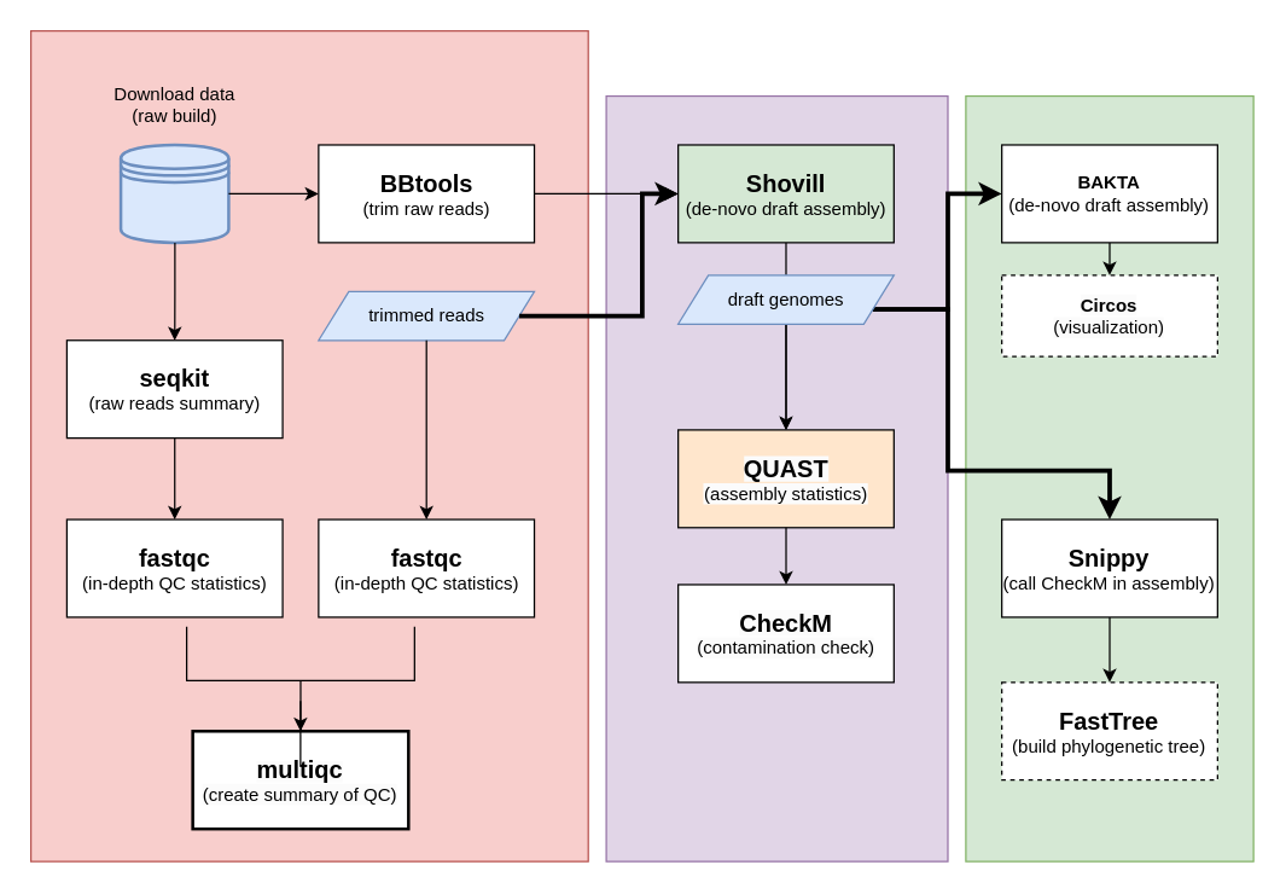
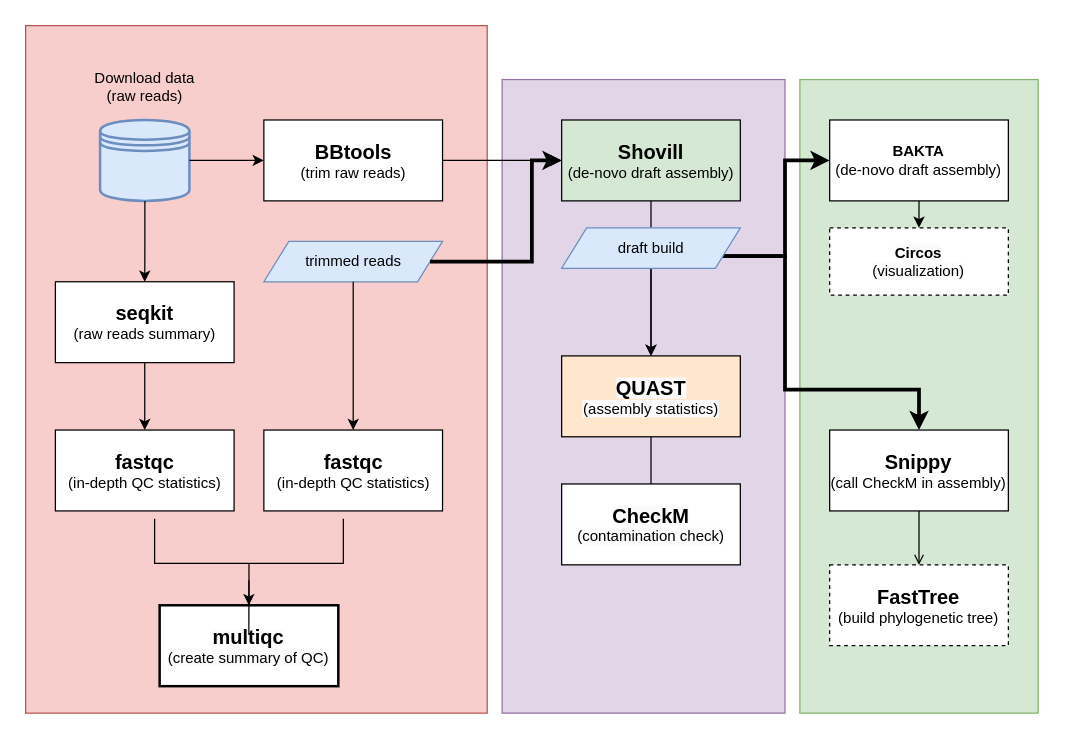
  <mxCell id="0" />
  <mxCell id="1" parent="0" />
  <mxCell id="2" value="" style="group" vertex="1" connectable="0" parent="1"><mxGeometry y="20" width="810" height="550" as="geometry" x="20" /></mxCell>
  <mxCell id="3" value="" style="rounded=0;whiteSpace=wrap;html=1;fillColor=#d5e8d4;strokeColor=#82b366;" vertex="1" parent="2"><mxGeometry x="619.412" y="43.137" width="190.588" height="506.863" as="geometry" /></mxCell>
  <mxCell id="4" value="" style="rounded=0;whiteSpace=wrap;html=1;fillColor=#e1d5e7;strokeColor=#9673a6;" vertex="1" parent="2"><mxGeometry x="381.176" y="43.137" width="226.324" height="506.863" as="geometry" /></mxCell>
  <mxCell id="5" value="" style="rounded=0;whiteSpace=wrap;html=1;fillColor=#f8cecc;strokeColor=#b85450;" vertex="1" parent="2"><mxGeometry width="369.265" height="550" as="geometry" /></mxCell>
  <mxCell id="6" value="" style="shape=datastore;whiteSpace=wrap;html=1;fillColor=#dae8fc;strokeColor=#6c8ebf;strokeWidth=2;" vertex="1" parent="2"><mxGeometry x="59.559" y="75.49" width="71.471" height="64.706" as="geometry" /></mxCell>
- <mxCell id="7" value="Download data&lt;br&gt;(raw build)" style="text;html=1;strokeColor=none;fillColor=none;align=center;verticalAlign=middle;whiteSpace=wrap;rounded=0;" vertex="1" parent="2"><mxGeometry x="41.691" y="32.353" width="107.206" height="32.353" as="geometry" /></mxCell>
+ <mxCell id="7" value="Download data&lt;br&gt;(raw reads)" style="text;html=1;strokeColor=none;fillColor=none;align=center;verticalAlign=middle;whiteSpace=wrap;rounded=0;" vertex="1" parent="2"><mxGeometry x="41.691" y="32.353" width="107.206" height="32.353" as="geometry" /></mxCell>
  <mxCell id="8" value="&lt;b&gt;&lt;font style=&quot;font-size: 16px;&quot;&gt;seqkit&lt;/font&gt;&lt;/b&gt;&lt;br&gt;(raw reads summary)" style="whiteSpace=wrap;html=1;" vertex="1" parent="2"><mxGeometry x="23.824" y="204.902" width="142.941" height="64.706" as="geometry" /></mxCell>
  <mxCell id="9" value="" style="edgeStyle=orthogonalEdgeStyle;rounded=0;orthogonalLoop=1;jettySize=auto;html=1;" edge="1" parent="2" source="6" target="8"><mxGeometry relative="1" as="geometry" /></mxCell>
  <mxCell id="10" value="&lt;b style=&quot;border-color: var(--border-color);&quot;&gt;&lt;font style=&quot;border-color: var(--border-color); font-size: 16px;&quot;&gt;fastqc&lt;/font&gt;&lt;/b&gt;&lt;br style=&quot;border-color: var(--border-color);&quot;&gt;(in-depth QC statistics)" style="whiteSpace=wrap;html=1;" vertex="1" parent="2"><mxGeometry x="23.824" y="323.529" width="142.941" height="64.706" as="geometry" /></mxCell>
  <mxCell id="11" value="" style="edgeStyle=orthogonalEdgeStyle;rounded=0;orthogonalLoop=1;jettySize=auto;html=1;" edge="1" parent="2" source="8" target="10"><mxGeometry relative="1" as="geometry" /></mxCell>
  <mxCell id="12" value="&lt;b style=&quot;border-color: var(--border-color);&quot;&gt;&lt;font style=&quot;border-color: var(--border-color); font-size: 16px;&quot;&gt;BBtools&lt;/font&gt;&lt;/b&gt;&lt;br style=&quot;border-color: var(--border-color);&quot;&gt;(trim raw reads)" style="whiteSpace=wrap;html=1;" vertex="1" parent="2"><mxGeometry x="190.588" y="75.49" width="142.941" height="64.706" as="geometry" /></mxCell>
  <mxCell id="13" value="" style="edgeStyle=orthogonalEdgeStyle;rounded=0;orthogonalLoop=1;jettySize=auto;html=1;" edge="1" parent="2" source="6" target="12"><mxGeometry relative="1" as="geometry" /></mxCell>
  <mxCell id="14" value="trimmed reads" style="shape=parallelogram;perimeter=parallelogramPerimeter;whiteSpace=wrap;html=1;fixedSize=1;fillColor=#dae8fc;strokeColor=#6c8ebf;" vertex="1" parent="2"><mxGeometry x="190.588" y="172.549" width="142.941" height="32.353" as="geometry" /></mxCell>
  <mxCell id="15" value="" style="edgeStyle=orthogonalEdgeStyle;rounded=0;orthogonalLoop=1;jettySize=auto;html=1;" edge="1" parent="2" source="12" target="21"><mxGeometry relative="1" as="geometry" /></mxCell>
  <mxCell id="16" value="&lt;b style=&quot;border-color: var(--border-color);&quot;&gt;&lt;font style=&quot;border-color: var(--border-color); font-size: 16px;&quot;&gt;fastqc&lt;/font&gt;&lt;/b&gt;&lt;br style=&quot;border-color: var(--border-color);&quot;&gt;(in-depth QC statistics)" style="whiteSpace=wrap;html=1;" vertex="1" parent="2"><mxGeometry x="190.588" y="323.529" width="142.941" height="64.706" as="geometry" /></mxCell>
  <mxCell id="17" value="" style="edgeStyle=orthogonalEdgeStyle;rounded=0;orthogonalLoop=1;jettySize=auto;html=1;" edge="1" parent="2" source="14" target="16"><mxGeometry relative="1" as="geometry" /></mxCell>
  <mxCell id="18" value="" style="strokeWidth=1;html=1;shape=mxgraph.flowchart.annotation_2;align=left;labelPosition=right;pointerEvents=1;rotation=-90;" vertex="1" parent="2"><mxGeometry x="142.941" y="354.804" width="71.471" height="150.98" as="geometry" /></mxCell>
  <mxCell id="19" value="&lt;b style=&quot;border-color: var(--border-color); color: rgb(0, 0, 0); font-family: Helvetica; font-size: 12px; font-style: normal; font-variant-ligatures: normal; font-variant-caps: normal; letter-spacing: normal; orphans: 2; text-indent: 0px; text-transform: none; widows: 2; word-spacing: 0px; -webkit-text-stroke-width: 0px; background-color: rgb(251, 251, 251); text-decoration-thickness: initial; text-decoration-style: initial; text-decoration-color: initial;&quot;&gt;&lt;font style=&quot;border-color: var(--border-color); font-size: 16px;&quot;&gt;multiqc&lt;/font&gt;&lt;/b&gt;&lt;br style=&quot;border-color: var(--border-color); color: rgb(0, 0, 0); font-family: Helvetica; font-size: 12px; font-style: normal; font-variant-ligatures: normal; font-variant-caps: normal; font-weight: 400; letter-spacing: normal; orphans: 2; text-indent: 0px; text-transform: none; widows: 2; word-spacing: 0px; -webkit-text-stroke-width: 0px; background-color: rgb(251, 251, 251); text-decoration-thickness: initial; text-decoration-style: initial; text-decoration-color: initial;&quot;&gt;&lt;span style=&quot;color: rgb(0, 0, 0); font-family: Helvetica; font-size: 12px; font-style: normal; font-variant-ligatures: normal; font-variant-caps: normal; font-weight: 400; letter-spacing: normal; orphans: 2; text-indent: 0px; text-transform: none; widows: 2; word-spacing: 0px; -webkit-text-stroke-width: 0px; background-color: rgb(251, 251, 251); text-decoration-thickness: initial; text-decoration-style: initial; text-decoration-color: initial; float: none; display: inline !important;&quot;&gt;(create summary of QC)&lt;/span&gt;" style="whiteSpace=wrap;html=1;align=center;strokeWidth=2;" vertex="1" parent="2"><mxGeometry x="107.206" y="463.725" width="142.941" height="64.706" as="geometry" /></mxCell>
  <mxCell id="20" value="" style="edgeStyle=orthogonalEdgeStyle;rounded=0;orthogonalLoop=1;jettySize=auto;html=1;" edge="1" parent="2" source="18" target="19"><mxGeometry relative="1" as="geometry" /></mxCell>
  <mxCell id="21" value="&lt;span style=&quot;font-size: 16px;&quot;&gt;&lt;b&gt;Shovill&lt;/b&gt;&lt;/span&gt;&lt;br style=&quot;border-color: var(--border-color);&quot;&gt;(de-novo draft assembly)" style="whiteSpace=wrap;html=1;fillColor=#d5e8d4;" vertex="1" parent="2"><mxGeometry x="428.824" y="75.49" width="142.941" height="64.706" as="geometry" /></mxCell>
  <mxCell id="22" value="" style="edgeStyle=orthogonalEdgeStyle;rounded=0;orthogonalLoop=1;jettySize=auto;html=1;strokeWidth=3;entryX=0;entryY=0.5;entryDx=0;entryDy=0;" edge="1" parent="2" source="14" target="21"><mxGeometry relative="1" as="geometry"><Array as="points"><mxPoint x="405.0" y="188.725" /><mxPoint x="405.0" y="107.843" /></Array></mxGeometry></mxCell>
  <mxCell id="23" value="" style="edgeStyle=orthogonalEdgeStyle;rounded=0;orthogonalLoop=1;jettySize=auto;html=1;" edge="1" parent="2" source="36" target="31"><mxGeometry relative="1" as="geometry" /></mxCell>
  <mxCell id="24" value="&lt;span style=&quot;border-color: var(--border-color); color: rgb(0, 0, 0); font-family: Helvetica; font-style: normal; font-variant-ligatures: normal; font-variant-caps: normal; font-weight: 400; letter-spacing: normal; orphans: 2; text-align: center; text-indent: 0px; text-transform: none; widows: 2; word-spacing: 0px; -webkit-text-stroke-width: 0px; text-decoration-thickness: initial; text-decoration-style: initial; text-decoration-color: initial; background-color: rgb(251, 251, 251); font-size: 16px;&quot;&gt;&lt;b style=&quot;border-color: var(--border-color);&quot;&gt;CheckM&lt;/b&gt;&lt;/span&gt;&lt;br style=&quot;border-color: var(--border-color); color: rgb(0, 0, 0); font-family: Helvetica; font-size: 12px; font-style: normal; font-variant-ligatures: normal; font-variant-caps: normal; font-weight: 400; letter-spacing: normal; orphans: 2; text-align: center; text-indent: 0px; text-transform: none; widows: 2; word-spacing: 0px; -webkit-text-stroke-width: 0px; text-decoration-thickness: initial; text-decoration-style: initial; text-decoration-color: initial; background-color: rgb(251, 251, 251);&quot;&gt;&lt;span style=&quot;border-color: var(--border-color); color: rgb(0, 0, 0); font-family: Helvetica; font-size: 12px; font-style: normal; font-variant-ligatures: normal; font-variant-caps: normal; font-weight: 400; letter-spacing: normal; orphans: 2; text-align: center; text-indent: 0px; text-transform: none; widows: 2; word-spacing: 0px; -webkit-text-stroke-width: 0px; text-decoration-thickness: initial; text-decoration-style: initial; text-decoration-color: initial; background-color: rgb(251, 251, 251); float: none; display: inline !important;&quot;&gt;(contamination check)&lt;/span&gt;" style="whiteSpace=wrap;html=1;" vertex="1" parent="2"><mxGeometry x="428.824" y="366.667" width="142.941" height="64.706" as="geometry" /></mxCell>
  <mxCell id="25" value="&lt;b style=&quot;border-color: var(--border-color);&quot;&gt;BAKTA&lt;/b&gt;&lt;br style=&quot;border-color: var(--border-color);&quot;&gt;(de-novo draft assembly)" style="whiteSpace=wrap;html=1;" vertex="1" parent="2"><mxGeometry x="643.235" y="75.49" width="142.941" height="64.706" as="geometry" /></mxCell>
  <mxCell id="26" style="edgeStyle=orthogonalEdgeStyle;rounded=0;orthogonalLoop=1;jettySize=auto;html=1;exitX=1;exitY=0.75;exitDx=0;exitDy=0;strokeWidth=3;entryX=0;entryY=0.5;entryDx=0;entryDy=0;" edge="1" parent="2" source="36" target="25"><mxGeometry relative="1" as="geometry"><mxPoint x="714.706" y="140.196" as="targetPoint" /></mxGeometry></mxCell>
  <mxCell id="27" value="&lt;b&gt;&lt;font style=&quot;font-size: 16px;&quot;&gt;Snippy&lt;/font&gt;&lt;/b&gt;&lt;br&gt;(call CheckM in assembly)" style="whiteSpace=wrap;html=1;" vertex="1" parent="2"><mxGeometry x="643.235" y="323.529" width="142.941" height="64.706" as="geometry" /></mxCell>
  <mxCell id="28" style="edgeStyle=orthogonalEdgeStyle;rounded=0;orthogonalLoop=1;jettySize=auto;html=1;exitX=1;exitY=0.75;exitDx=0;exitDy=0;entryX=0.5;entryY=0;entryDx=0;entryDy=0;strokeWidth=3;" edge="1" parent="2" source="36" target="27"><mxGeometry relative="1" as="geometry"><Array as="points"><mxPoint x="607.5" y="184.412" /><mxPoint x="607.5" y="291.176" /><mxPoint x="714.706" y="291.176" /></Array></mxGeometry></mxCell>
  <mxCell id="29" value="&lt;b&gt;&lt;font style=&quot;font-size: 16px;&quot;&gt;FastTree&lt;/font&gt;&lt;/b&gt;&lt;br&gt;(build phylogenetic tree)" style="whiteSpace=wrap;html=1;dashed=1;" vertex="1" parent="2"><mxGeometry x="643.235" y="431.373" width="142.941" height="64.706" as="geometry" /></mxCell>
- <mxCell id="30" value="" style="edgeStyle=orthogonalEdgeStyle;rounded=0;orthogonalLoop=1;jettySize=auto;html=1;" edge="1" parent="2" source="27" target="29"><mxGeometry relative="1" as="geometry" /></mxCell>
+ <mxCell id="30" value="" style="edgeStyle=orthogonalEdgeStyle;rounded=0;orthogonalLoop=1;jettySize=auto;html=1;endArrow=open;" edge="1" parent="2" source="27" target="29"><mxGeometry relative="1" as="geometry" /></mxCell>
  <mxCell id="31" value="&lt;span style=&quot;border-color: var(--border-color); color: rgb(0, 0, 0); font-family: Helvetica; font-style: normal; font-variant-ligatures: normal; font-variant-caps: normal; font-weight: 400; letter-spacing: normal; orphans: 2; text-align: center; text-indent: 0px; text-transform: none; widows: 2; word-spacing: 0px; -webkit-text-stroke-width: 0px; background-color: rgb(251, 251, 251); text-decoration-thickness: initial; text-decoration-style: initial; text-decoration-color: initial; font-size: 16px;&quot;&gt;&lt;b style=&quot;border-color: var(--border-color);&quot;&gt;QUAST&lt;/b&gt;&lt;/span&gt;&lt;br style=&quot;border-color: var(--border-color); color: rgb(0, 0, 0); font-family: Helvetica; font-size: 12px; font-style: normal; font-variant-ligatures: normal; font-variant-caps: normal; font-weight: 400; letter-spacing: normal; orphans: 2; text-align: center; text-indent: 0px; text-transform: none; widows: 2; word-spacing: 0px; -webkit-text-stroke-width: 0px; background-color: rgb(251, 251, 251); text-decoration-thickness: initial; text-decoration-style: initial; text-decoration-color: initial;&quot;&gt;&lt;span style=&quot;color: rgb(0, 0, 0); font-family: Helvetica; font-size: 12px; font-style: normal; font-variant-ligatures: normal; font-variant-caps: normal; font-weight: 400; letter-spacing: normal; orphans: 2; text-align: center; text-indent: 0px; text-transform: none; widows: 2; word-spacing: 0px; -webkit-text-stroke-width: 0px; background-color: rgb(251, 251, 251); text-decoration-thickness: initial; text-decoration-style: initial; text-decoration-color: initial; float: none; display: inline !important;&quot;&gt;(assembly statistics)&lt;/span&gt;" style="whiteSpace=wrap;html=1;fillColor=#ffe6cc;" vertex="1" parent="2"><mxGeometry x="428.824" y="264.216" width="142.941" height="64.706" as="geometry" /></mxCell>
- <mxCell id="32" value="" style="edgeStyle=orthogonalEdgeStyle;rounded=0;orthogonalLoop=1;jettySize=auto;html=1;endArrow=open;" edge="1" parent="2" source="21" target="31"><mxGeometry relative="1" as="geometry"><Array as="points"><mxPoint x="500.294" y="107.843" /></Array></mxGeometry></mxCell>
- <mxCell id="33" value="" style="edgeStyle=orthogonalEdgeStyle;rounded=0;orthogonalLoop=1;jettySize=auto;html=1;" edge="1" parent="2" source="31" target="24"><mxGeometry relative="1" as="geometry"><Array as="points"><mxPoint x="500.294" y="345.098" /><mxPoint x="500.294" y="345.098" /></Array></mxGeometry></mxCell>
+ <mxCell id="32" value="" style="edgeStyle=orthogonalEdgeStyle;rounded=0;orthogonalLoop=1;jettySize=auto;html=1;" edge="1" parent="2" source="21" target="31"><mxGeometry relative="1" as="geometry"><Array as="points"><mxPoint x="500.294" y="107.843" /></Array></mxGeometry></mxCell>
+ <mxCell id="33" value="" style="edgeStyle=orthogonalEdgeStyle;rounded=0;orthogonalLoop=1;jettySize=auto;html=1;endArrow=none;" edge="1" parent="2" source="31" target="24"><mxGeometry relative="1" as="geometry"><Array as="points"><mxPoint x="500.294" y="345.098" /><mxPoint x="500.294" y="345.098" /></Array></mxGeometry></mxCell>
  <mxCell id="34" value="&lt;b style=&quot;border-color: var(--border-color); color: rgb(0, 0, 0); font-family: Helvetica; font-size: 12px; font-style: normal; font-variant-ligatures: normal; font-variant-caps: normal; letter-spacing: normal; orphans: 2; text-align: center; text-indent: 0px; text-transform: none; widows: 2; word-spacing: 0px; -webkit-text-stroke-width: 0px; background-color: rgb(251, 251, 251); text-decoration-thickness: initial; text-decoration-style: initial; text-decoration-color: initial;&quot;&gt;Circos&lt;/b&gt;&lt;br style=&quot;border-color: var(--border-color); color: rgb(0, 0, 0); font-family: Helvetica; font-size: 12px; font-style: normal; font-variant-ligatures: normal; font-variant-caps: normal; font-weight: 400; letter-spacing: normal; orphans: 2; text-align: center; text-indent: 0px; text-transform: none; widows: 2; word-spacing: 0px; -webkit-text-stroke-width: 0px; background-color: rgb(251, 251, 251); text-decoration-thickness: initial; text-decoration-style: initial; text-decoration-color: initial;&quot;&gt;&lt;span style=&quot;color: rgb(0, 0, 0); font-family: Helvetica; font-size: 12px; font-style: normal; font-variant-ligatures: normal; font-variant-caps: normal; font-weight: 400; letter-spacing: normal; orphans: 2; text-align: center; text-indent: 0px; text-transform: none; widows: 2; word-spacing: 0px; -webkit-text-stroke-width: 0px; background-color: rgb(251, 251, 251); text-decoration-thickness: initial; text-decoration-style: initial; text-decoration-color: initial; float: none; display: inline !important;&quot;&gt;(visualization)&lt;/span&gt;" style="whiteSpace=wrap;html=1;dashed=1;" vertex="1" parent="2"><mxGeometry x="643.235" y="161.765" width="142.941" height="53.922" as="geometry" /></mxCell>
  <mxCell id="35" value="" style="edgeStyle=orthogonalEdgeStyle;rounded=0;orthogonalLoop=1;jettySize=auto;html=1;" edge="1" parent="2" source="25" target="34"><mxGeometry relative="1" as="geometry" /></mxCell>
- <mxCell id="36" value="draft genomes" style="shape=parallelogram;perimeter=parallelogramPerimeter;whiteSpace=wrap;html=1;fixedSize=1;fillColor=#dae8fc;strokeColor=#6c8ebf;" vertex="1" parent="2"><mxGeometry x="428.824" y="161.765" width="142.941" height="32.353" as="geometry" /></mxCell>
+ <mxCell id="36" value="draft build" style="shape=parallelogram;perimeter=parallelogramPerimeter;whiteSpace=wrap;html=1;fixedSize=1;fillColor=#dae8fc;strokeColor=#6c8ebf;" vertex="1" parent="2"><mxGeometry x="428.824" y="161.765" width="142.941" height="32.353" as="geometry" /></mxCell>
